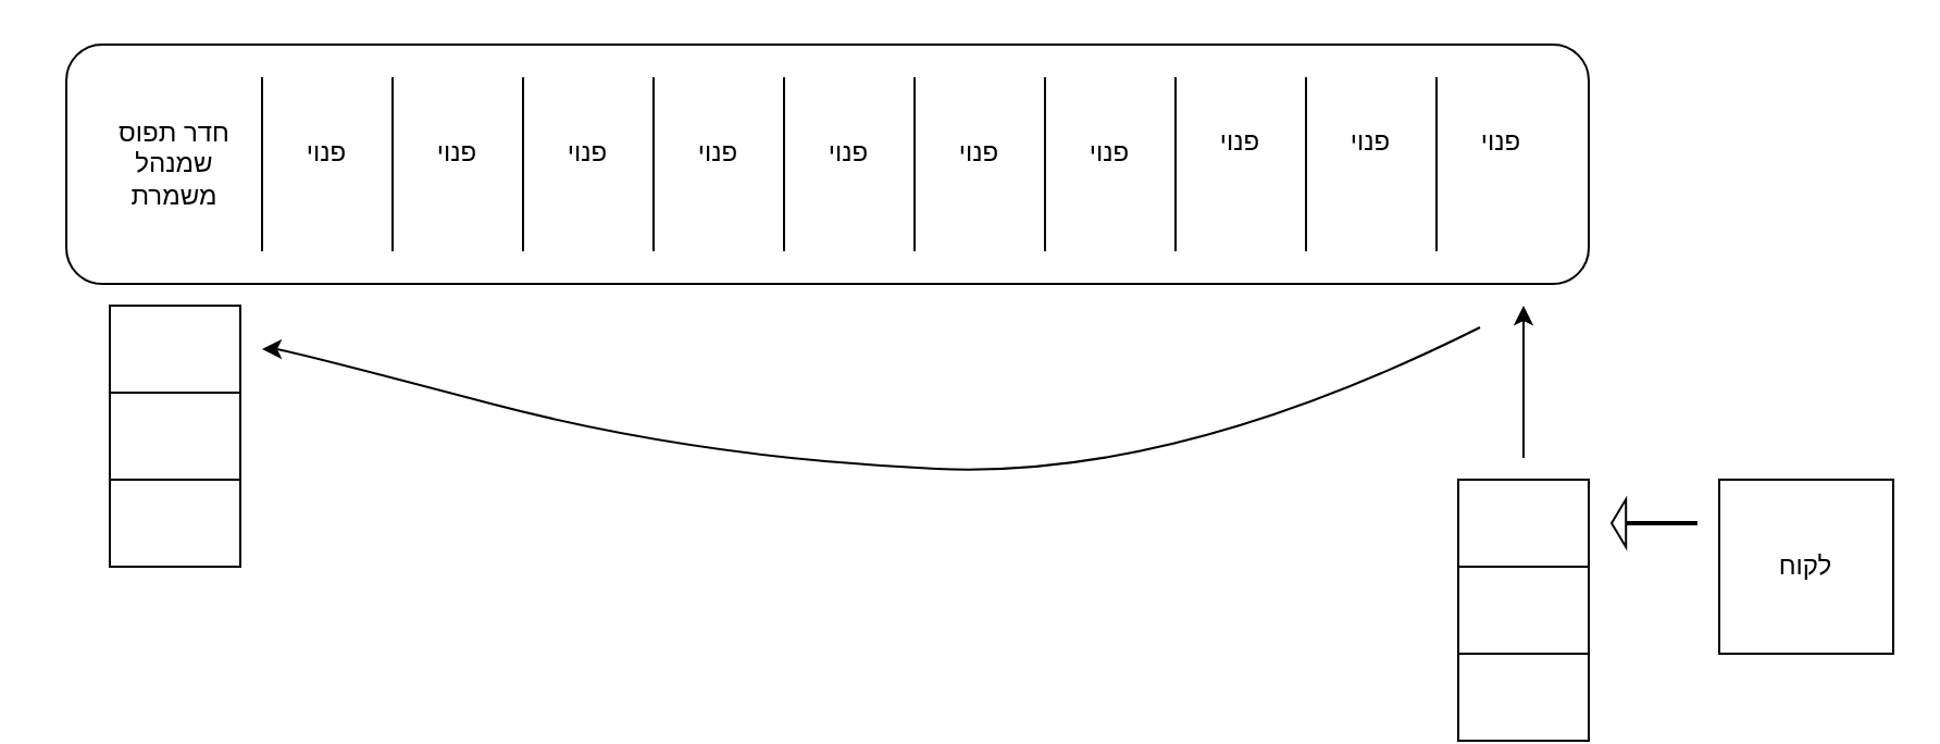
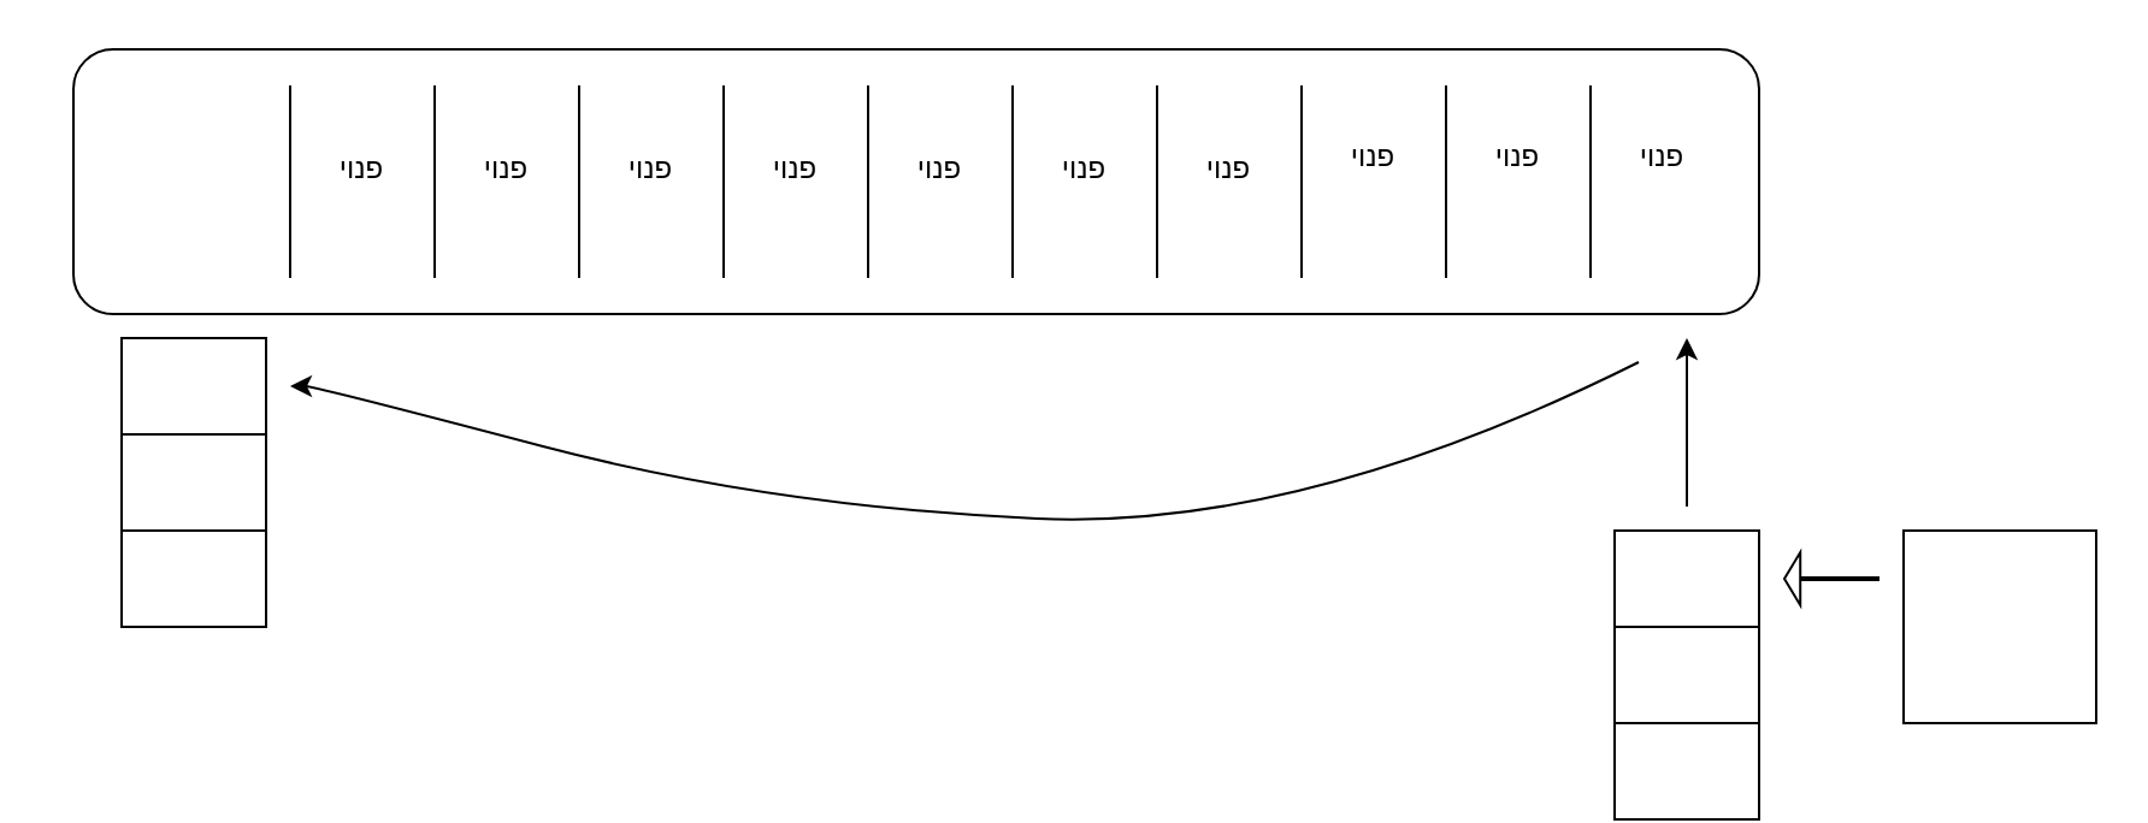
  <mxCell id="0" />
  <mxCell id="1" parent="0" />
  <mxCell id="2" value="" style="rounded=1;whiteSpace=wrap;html=1;" vertex="1" parent="1"><mxGeometry x="30" y="20" width="700" height="110" as="geometry" /></mxCell>
  <mxCell id="3" value="" style="endArrow=none;html=1;rounded=0;" edge="1" parent="1"><mxGeometry width="50" height="50" relative="1" as="geometry"><mxPoint x="120" y="115" as="sourcePoint" /><mxPoint x="120" y="35" as="targetPoint" /></mxGeometry></mxCell>
  <mxCell id="4" value="" style="endArrow=none;html=1;rounded=0;" edge="1" parent="1"><mxGeometry width="50" height="50" relative="1" as="geometry"><mxPoint x="180" y="115" as="sourcePoint" /><mxPoint x="180" y="35" as="targetPoint" /></mxGeometry></mxCell>
  <mxCell id="5" value="" style="endArrow=none;html=1;rounded=0;" edge="1" parent="1"><mxGeometry width="50" height="50" relative="1" as="geometry"><mxPoint x="240" y="115" as="sourcePoint" /><mxPoint x="240" y="35" as="targetPoint" /></mxGeometry></mxCell>
  <mxCell id="6" value="" style="endArrow=none;html=1;rounded=0;" edge="1" parent="1"><mxGeometry width="50" height="50" relative="1" as="geometry"><mxPoint x="300" y="115" as="sourcePoint" /><mxPoint x="300" y="35" as="targetPoint" /></mxGeometry></mxCell>
  <mxCell id="7" value="" style="endArrow=none;html=1;rounded=0;" edge="1" parent="1"><mxGeometry width="50" height="50" relative="1" as="geometry"><mxPoint x="360" y="115" as="sourcePoint" /><mxPoint x="360" y="35" as="targetPoint" /></mxGeometry></mxCell>
  <mxCell id="8" value="" style="endArrow=none;html=1;rounded=0;" edge="1" parent="1"><mxGeometry width="50" height="50" relative="1" as="geometry"><mxPoint x="420" y="115" as="sourcePoint" /><mxPoint x="420" y="35" as="targetPoint" /></mxGeometry></mxCell>
  <mxCell id="9" value="" style="endArrow=none;html=1;rounded=0;" edge="1" parent="1"><mxGeometry width="50" height="50" relative="1" as="geometry"><mxPoint x="480" y="115" as="sourcePoint" /><mxPoint x="480" y="35" as="targetPoint" /></mxGeometry></mxCell>
  <mxCell id="10" value="" style="endArrow=none;html=1;rounded=0;" edge="1" parent="1"><mxGeometry width="50" height="50" relative="1" as="geometry"><mxPoint x="540" y="115" as="sourcePoint" /><mxPoint x="540" y="35" as="targetPoint" /></mxGeometry></mxCell>
  <mxCell id="11" value="" style="endArrow=none;html=1;rounded=0;" edge="1" parent="1"><mxGeometry width="50" height="50" relative="1" as="geometry"><mxPoint x="600" y="115" as="sourcePoint" /><mxPoint x="600" y="35" as="targetPoint" /></mxGeometry></mxCell>
  <mxCell id="12" value="" style="endArrow=none;html=1;rounded=0;" edge="1" parent="1"><mxGeometry width="50" height="50" relative="1" as="geometry"><mxPoint x="660" y="115" as="sourcePoint" /><mxPoint x="660" y="35" as="targetPoint" /></mxGeometry></mxCell>
- <mxCell id="13" value="חדר תפוס שמנהל משמרת" style="text;html=1;strokeColor=none;fillColor=none;align=center;verticalAlign=middle;whiteSpace=wrap;rounded=0;" vertex="1" parent="1"><mxGeometry x="50" y="55" width="60" height="40" as="geometry" /></mxCell>
  <mxCell id="14" value="" style="whiteSpace=wrap;html=1;aspect=fixed;" vertex="1" parent="1"><mxGeometry x="790" y="220" width="80" height="80" as="geometry" /></mxCell>
  <mxCell id="15" value="" style="shape=flexArrow;endArrow=classic;html=1;rounded=0;width=1;endSize=1.87;" edge="1" parent="1"><mxGeometry width="50" height="50" relative="1" as="geometry"><mxPoint x="780" y="240" as="sourcePoint" /><mxPoint x="740" y="240" as="targetPoint" /></mxGeometry></mxCell>
  <mxCell id="16" value="פנוי" style="text;html=1;strokeColor=none;fillColor=none;align=center;verticalAlign=middle;whiteSpace=wrap;rounded=0;" vertex="1" parent="1"><mxGeometry x="660" y="50" width="60" height="30" as="geometry" /></mxCell>
  <mxCell id="17" value="פנוי" style="text;html=1;strokeColor=none;fillColor=none;align=center;verticalAlign=middle;whiteSpace=wrap;rounded=0;" vertex="1" parent="1"><mxGeometry x="600" y="50" width="60" height="30" as="geometry" /></mxCell>
  <mxCell id="18" value="פנוי" style="text;html=1;strokeColor=none;fillColor=none;align=center;verticalAlign=middle;whiteSpace=wrap;rounded=0;" vertex="1" parent="1"><mxGeometry x="540" y="45" width="60" height="40" as="geometry" /></mxCell>
  <mxCell id="19" value="פנוי" style="text;html=1;strokeColor=none;fillColor=none;align=center;verticalAlign=middle;whiteSpace=wrap;rounded=0;" vertex="1" parent="1"><mxGeometry x="480" y="55" width="60" height="30" as="geometry" /></mxCell>
  <mxCell id="20" value="פנוי" style="text;html=1;strokeColor=none;fillColor=none;align=center;verticalAlign=middle;whiteSpace=wrap;rounded=0;" vertex="1" parent="1"><mxGeometry x="420" y="55" width="60" height="30" as="geometry" /></mxCell>
  <mxCell id="21" value="פנוי" style="text;html=1;strokeColor=none;fillColor=none;align=center;verticalAlign=middle;whiteSpace=wrap;rounded=0;" vertex="1" parent="1"><mxGeometry x="360" y="50" width="60" height="40" as="geometry" /></mxCell>
  <mxCell id="22" value="פנוי" style="text;html=1;strokeColor=none;fillColor=none;align=center;verticalAlign=middle;whiteSpace=wrap;rounded=0;" vertex="1" parent="1"><mxGeometry x="300" y="55" width="60" height="30" as="geometry" /></mxCell>
  <mxCell id="23" value="פנוי" style="text;html=1;strokeColor=none;fillColor=none;align=center;verticalAlign=middle;whiteSpace=wrap;rounded=0;" vertex="1" parent="1"><mxGeometry x="240" y="55" width="60" height="30" as="geometry" /></mxCell>
  <mxCell id="24" value="פנוי" style="text;html=1;strokeColor=none;fillColor=none;align=center;verticalAlign=middle;whiteSpace=wrap;rounded=0;" vertex="1" parent="1"><mxGeometry x="180" y="50" width="60" height="40" as="geometry" /></mxCell>
  <mxCell id="25" value="פנוי" style="text;html=1;strokeColor=none;fillColor=none;align=center;verticalAlign=middle;whiteSpace=wrap;rounded=0;" vertex="1" parent="1"><mxGeometry x="120" y="55" width="60" height="30" as="geometry" /></mxCell>
- <mxCell id="26" value="לקוח" style="text;html=1;strokeColor=none;fillColor=none;align=center;verticalAlign=middle;whiteSpace=wrap;rounded=0;" vertex="1" parent="1"><mxGeometry x="800" y="245" width="60" height="30" as="geometry" /></mxCell>
  <mxCell id="27" value="" style="curved=1;endArrow=classic;html=1;rounded=0;" edge="1" parent="1"><mxGeometry width="50" height="50" relative="1" as="geometry"><mxPoint x="680" y="150" as="sourcePoint" /><mxPoint x="120" y="160" as="targetPoint" /><Array as="points"><mxPoint x="540" y="220" /><mxPoint x="320" y="210" /><mxPoint x="130" y="160" /></Array></mxGeometry></mxCell>
  <mxCell id="28" value="" style="shape=process;whiteSpace=wrap;html=1;backgroundOutline=1;size=0.333;rotation=-90;" vertex="1" parent="1"><mxGeometry x="20" y="170" width="120" height="60" as="geometry" /></mxCell>
  <mxCell id="29" value="" style="shape=process;whiteSpace=wrap;html=1;backgroundOutline=1;size=0.333;rotation=-90;" vertex="1" parent="1"><mxGeometry x="640" y="250" width="120" height="60" as="geometry" /></mxCell>
  <mxCell id="30" value="" style="endArrow=classic;html=1;rounded=0;" edge="1" parent="1"><mxGeometry width="50" height="50" relative="1" as="geometry"><mxPoint x="700" y="210" as="sourcePoint" /><mxPoint x="700" y="140" as="targetPoint" /><Array as="points"><mxPoint x="700" y="180" /></Array></mxGeometry></mxCell>
